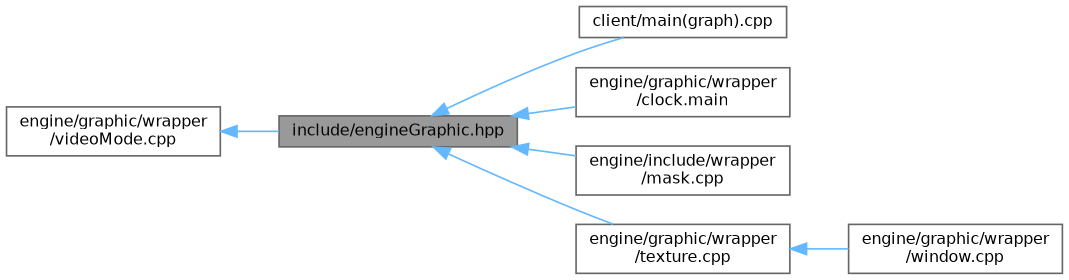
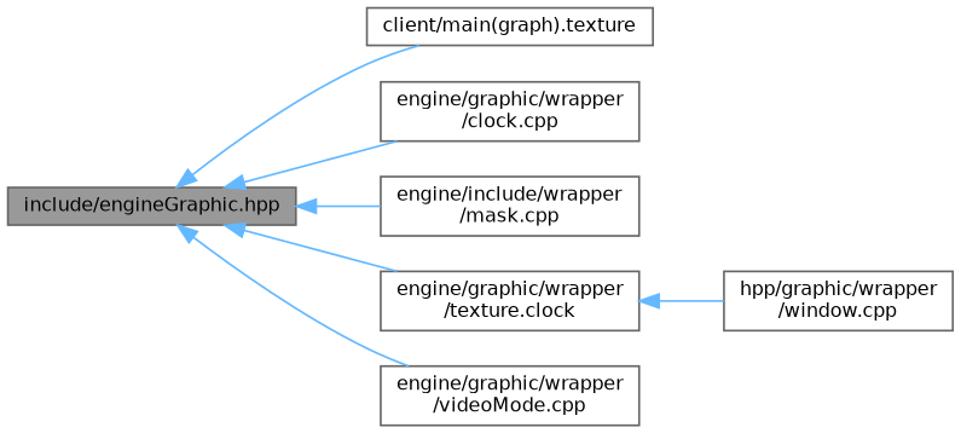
  digraph {
    rankdir=LR
    node [color=grey40 fillcolor=white fontname=Helvetica fontsize=10 shape=box style=filled]
    edge [color=steelblue1 dir=back fontname=Helvetica fontsize=10 labelfontname=Helvetica labelfontsize=10 style=solid]
    n1 [color=gray40 fillcolor=grey60 fontcolor=black height=0.2 label="include/engineGraphic.hpp" width=0.4]
-   n2 [height=0.2 label="client/main(graph).cpp" width=0.4]
-   n3 [height=0.2 label="engine/graphic/wrapper\l/clock.main" width=0.4]
+   n2 [height=0.2 label="client/main(graph).texture" width=0.4]
+   n3 [height=0.2 label="engine/graphic/wrapper\l/clock.cpp" width=0.4]
    n4 [height=0.2 label="engine/include/wrapper\l/mask.cpp" width=0.4]
-   n5 [height=0.2 label="engine/graphic/wrapper\l/texture.cpp" width=0.4]
+   n5 [height=0.2 label="engine/graphic/wrapper\l/texture.clock" width=0.4]
    n6 [height=0.2 label="engine/graphic/wrapper\l/videoMode.cpp" width=0.4]
-   n7 [height=0.2 label="engine/graphic/wrapper\l/window.cpp" width=0.4]
+   n7 [height=0.2 label="hpp/graphic/wrapper\l/window.cpp" width=0.4]
    n1 -> n2
    n1 -> n3
    n1 -> n4
    n1 -> n5
-   n6 -> n1
+   n1 -> n6
    n5 -> n7
  }
